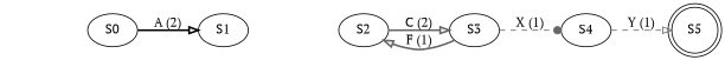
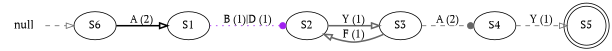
  digraph {
    fontname="PT Serif"
    rankdir=LR
    node [fontname="PT Serif"]
    edge [arrowhead=onormal color=gray40 fontname="PT Serif" style=dashed]
-   S0
+   null [shape=plaintext]
+   S0 [label=S6]
    S1
    S2
    S3
    S4
    S5 [shape=doublecircle]
+   null -> S0
    S0 -> S1 [color=black label="A (2)" style=bold]
-   S2 -> S3 [label="C (2)" style=bold]
+   S1 -> S2 [arrowhead=dot color=purple label="B (1)|D (1)" style=dotted]
+   S2 -> S3 [label="Y (1)" style=bold]
    S3 -> S2 [label="F (1)" style=bold]
-   S3 -> S4 [arrowhead=dot label="X (1)"]
+   S3 -> S4 [arrowhead=dot label="A (2)"]
    S4 -> S5 [label="Y (1)"]
  }
